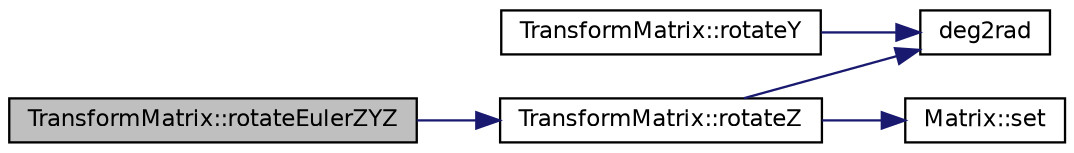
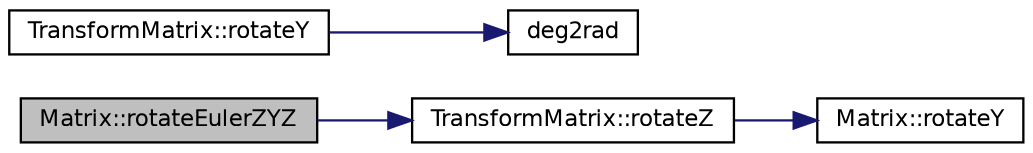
  digraph {
    rankdir=LR
    node [color=black fillcolor=white fontname=Helvetica fontsize=10 shape=record style=filled]
    edge [color=midnightblue fontname=Helvetica fontsize=10 labelfontname=Helvetica labelfontsize=10 style=solid]
-   n1 [fillcolor=grey75 fontcolor=black height=0.2 label="TransformMatrix::rotateEulerZYZ" width=0.4]
+   n1 [fillcolor=grey75 fontcolor=black height=0.2 label="Matrix::rotateEulerZYZ" width=0.4]
    n2 [height=0.2 label="TransformMatrix::rotateZ" width=0.4]
    n3 [height=0.2 label=deg2rad width=0.4]
-   n4 [height=0.2 label="Matrix::set" width=0.4]
+   n4 [height=0.2 label="Matrix::rotateY" width=0.4]
    n5 [height=0.2 label="TransformMatrix::rotateY" width=0.4]
    n1 -> n2
-   n2 -> n3
    n2 -> n4
    n5 -> n3
  }
